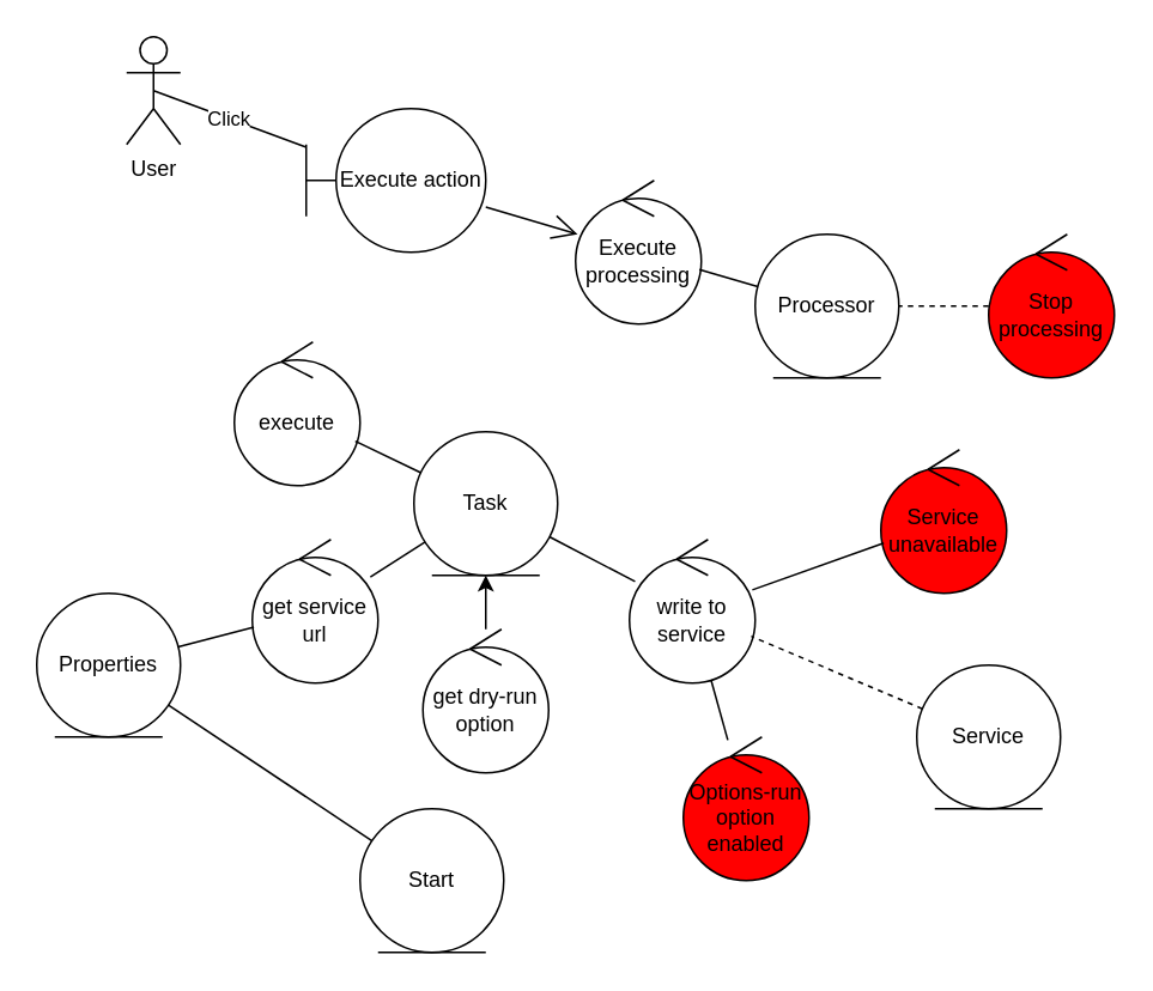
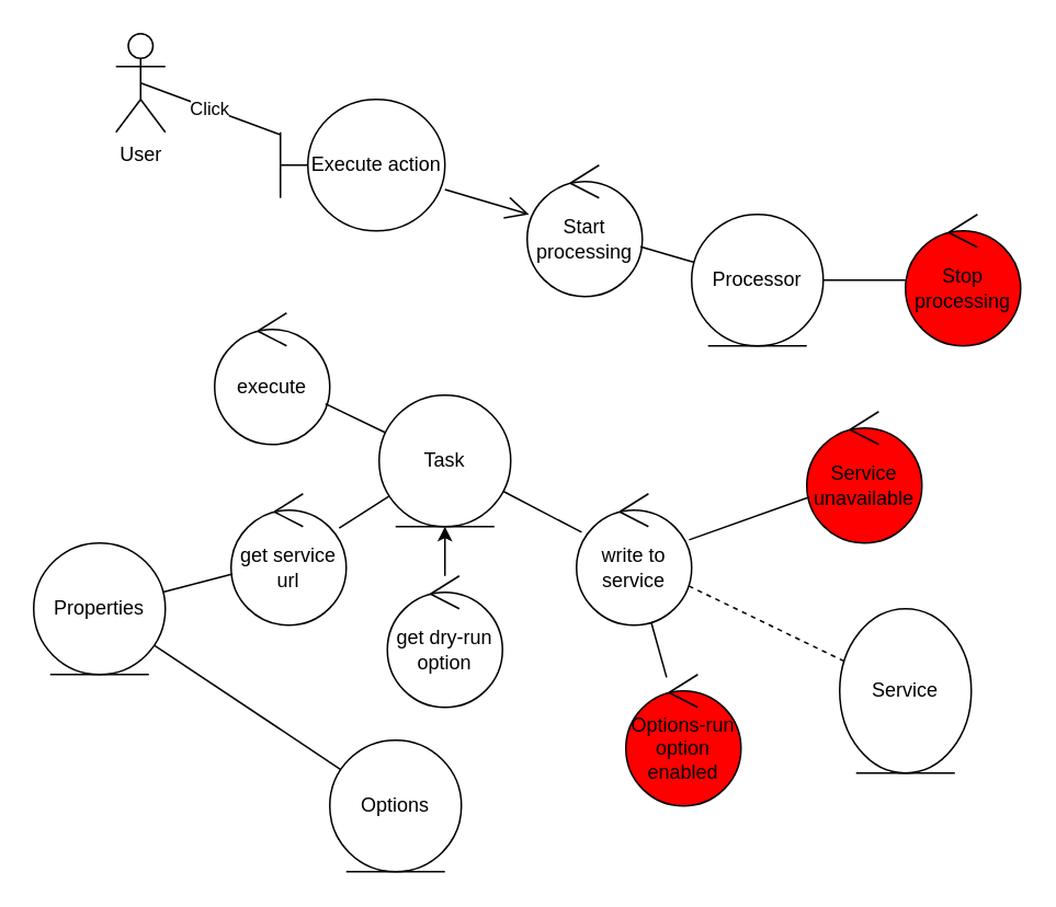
  <mxCell id="0" />
  <mxCell id="1" parent="0" />
  <mxCell id="2" value="User" style="shape=umlActor;verticalLabelPosition=bottom;labelBackgroundColor=#ffffff;verticalAlign=top;html=1;" vertex="1" parent="1"><mxGeometry x="70" y="20" width="30" height="60" as="geometry" /></mxCell>
  <mxCell id="3" value="Execute action" style="shape=umlBoundary;whiteSpace=wrap;html=1;labelBackgroundColor=none;fillColor=#FFFFFF;" vertex="1" parent="1"><mxGeometry x="170" y="60" width="100" height="80" as="geometry" /></mxCell>
  <mxCell id="4" value="Click" style="endArrow=none;html=1;exitX=0.5;exitY=0.5;exitDx=0;exitDy=0;exitPerimeter=0;" edge="1" parent="1" source="2" target="3"><mxGeometry relative="1" as="geometry"><mxPoint x="185" y="50" as="sourcePoint" /><mxPoint x="330" y="102.051" as="targetPoint" /></mxGeometry></mxCell>
  <mxCell id="5" value="&lt;div&gt;Processor&lt;/div&gt;" style="ellipse;shape=umlEntity;whiteSpace=wrap;html=1;labelBackgroundColor=none;fillColor=#FFFFFF;" vertex="1" parent="1"><mxGeometry x="420" y="130" width="80" height="80" as="geometry" /></mxCell>
  <mxCell id="6" value="" style="endArrow=open;html=1;startArrow=none;startFill=0;endFill=0;endSize=12;" edge="1" parent="1" source="3" target="7"><mxGeometry relative="1" as="geometry"><mxPoint x="185" y="50" as="sourcePoint" /><mxPoint x="292.503" y="195.252" as="targetPoint" /></mxGeometry></mxCell>
- <mxCell id="7" value="Execute processing" style="ellipse;shape=umlControl;whiteSpace=wrap;html=1;" vertex="1" parent="1"><mxGeometry x="320" y="100" width="70" height="80" as="geometry" /></mxCell>
+ <mxCell id="7" value="Start processing" style="ellipse;shape=umlControl;whiteSpace=wrap;html=1;" vertex="1" parent="1"><mxGeometry x="320" y="100" width="70" height="80" as="geometry" /></mxCell>
  <mxCell id="8" value="" style="endArrow=none;html=1;" edge="1" parent="1" source="5" target="7"><mxGeometry relative="1" as="geometry"><mxPoint x="345.654" y="-178.2" as="sourcePoint" /><mxPoint x="305" y="-147.5" as="targetPoint" /></mxGeometry></mxCell>
  <mxCell id="9" value="Task" style="ellipse;shape=umlEntity;whiteSpace=wrap;html=1;labelBackgroundColor=none;fillColor=#FFFFFF;" vertex="1" parent="1"><mxGeometry x="230" y="240" width="80" height="80" as="geometry" /></mxCell>
  <mxCell id="10" value="execute" style="ellipse;shape=umlControl;whiteSpace=wrap;html=1;" vertex="1" parent="1"><mxGeometry x="130" y="190" width="70" height="80" as="geometry" /></mxCell>
  <mxCell id="11" value="" style="endArrow=none;html=1;" edge="1" parent="1" source="10" target="9"><mxGeometry width="50" height="50" relative="1" as="geometry"><mxPoint x="436.886" y="318.785" as="sourcePoint" /><mxPoint x="476.879" y="262.641" as="targetPoint" /></mxGeometry></mxCell>
  <mxCell id="12" value="write to service" style="ellipse;shape=umlControl;whiteSpace=wrap;html=1;" vertex="1" parent="1"><mxGeometry x="350" y="300" width="70" height="80" as="geometry" /></mxCell>
  <mxCell id="13" value="" style="endArrow=none;html=1;" edge="1" parent="1" source="12" target="9"><mxGeometry relative="1" as="geometry"><mxPoint x="286.603" y="602.81" as="sourcePoint" /><mxPoint x="494.884" y="489.154" as="targetPoint" /></mxGeometry></mxCell>
  <mxCell id="14" value="" style="endArrow=none;html=1;dashed=1;" edge="1" parent="1" source="15" target="12"><mxGeometry relative="1" as="geometry"><mxPoint x="475.444" y="313.071" as="sourcePoint" /><mxPoint x="560.265" y="496.155" as="targetPoint" /></mxGeometry></mxCell>
- <mxCell id="15" value="Service" style="ellipse;shape=umlEntity;whiteSpace=wrap;html=1;labelBackgroundColor=none;fillColor=#FFFFFF;" vertex="1" parent="1"><mxGeometry x="510" y="370" width="80" height="80" as="geometry" /></mxCell>
+ <mxCell id="15" value="Service" style="ellipse;shape=umlEntity;whiteSpace=wrap;html=1;labelBackgroundColor=none;fillColor=#FFFFFF;" vertex="1" parent="1"><mxGeometry x="510" y="370" width="80" height="100" as="geometry" /></mxCell>
  <mxCell id="16" value="Properties" style="ellipse;shape=umlEntity;whiteSpace=wrap;html=1;labelBackgroundColor=none;fillColor=#FFFFFF;" vertex="1" parent="1"><mxGeometry x="20" y="330" width="80" height="80" as="geometry" /></mxCell>
  <mxCell id="17" value="get service url" style="ellipse;shape=umlControl;whiteSpace=wrap;html=1;" vertex="1" parent="1"><mxGeometry x="140" y="300" width="70" height="80" as="geometry" /></mxCell>
  <mxCell id="18" value="" style="endArrow=none;html=1;" edge="1" parent="1" source="16" target="17"><mxGeometry width="50" height="50" relative="1" as="geometry"><mxPoint x="207.364" y="255.23" as="sourcePoint" /><mxPoint x="243.886" y="272.803" as="targetPoint" /></mxGeometry></mxCell>
  <mxCell id="19" value="" style="endArrow=none;html=1;" edge="1" parent="1" source="17" target="9"><mxGeometry width="50" height="50" relative="1" as="geometry"><mxPoint x="207.364" y="255.23" as="sourcePoint" /><mxPoint x="243.886" y="272.803" as="targetPoint" /></mxGeometry></mxCell>
  <mxCell id="20" value="Service unavailable" style="ellipse;shape=umlControl;whiteSpace=wrap;html=1;fillColor=#FF0000;" vertex="1" parent="1"><mxGeometry x="490" y="250" width="70" height="80" as="geometry" /></mxCell>
  <mxCell id="21" value="" style="endArrow=none;html=1;" edge="1" parent="1" source="20" target="12"><mxGeometry relative="1" as="geometry"><mxPoint x="510.081" y="377.46" as="sourcePoint" /><mxPoint x="439.936" y="372.409" as="targetPoint" /></mxGeometry></mxCell>
  <mxCell id="22" value="Stop processing" style="ellipse;shape=umlControl;whiteSpace=wrap;html=1;fillColor=#FF0000;" vertex="1" parent="1"><mxGeometry x="550" y="130" width="70" height="80" as="geometry" /></mxCell>
- <mxCell id="23" value="" style="endArrow=none;html=1;dashed=1;" edge="1" parent="1" source="22" target="5"><mxGeometry relative="1" as="geometry"><mxPoint x="578.66" y="196.34" as="sourcePoint" /><mxPoint x="521.34" y="253.66" as="targetPoint" /></mxGeometry></mxCell>
+ <mxCell id="23" value="" style="endArrow=none;html=1;" edge="1" parent="1" source="22" target="5"><mxGeometry relative="1" as="geometry"><mxPoint x="578.66" y="196.34" as="sourcePoint" /><mxPoint x="521.34" y="253.66" as="targetPoint" /></mxGeometry></mxCell>
  <mxCell id="24" value="Options-run option enabled" style="ellipse;shape=umlControl;whiteSpace=wrap;html=1;fillColor=#FF0000;" vertex="1" parent="1"><mxGeometry x="380" y="410" width="70" height="80" as="geometry" /></mxCell>
  <mxCell id="25" value="" style="endArrow=none;html=1;" edge="1" parent="1" source="24" target="12"><mxGeometry relative="1" as="geometry"><mxPoint x="523.177" y="404.378" as="sourcePoint" /><mxPoint x="427.812" y="363.92" as="targetPoint" /></mxGeometry></mxCell>
- <mxCell id="26" value="Start" style="ellipse;shape=umlEntity;whiteSpace=wrap;html=1;labelBackgroundColor=none;fillColor=#FFFFFF;" vertex="1" parent="1"><mxGeometry x="200" y="450" width="80" height="80" as="geometry" /></mxCell>
+ <mxCell id="26" value="Options" style="ellipse;shape=umlEntity;whiteSpace=wrap;html=1;labelBackgroundColor=none;fillColor=#FFFFFF;" vertex="1" parent="1"><mxGeometry x="200" y="450" width="80" height="80" as="geometry" /></mxCell>
  <mxCell id="27" value="get dry-run option" style="ellipse;shape=umlControl;whiteSpace=wrap;html=1;" vertex="1" parent="1"><mxGeometry x="235" y="350" width="70" height="80" as="geometry" /></mxCell>
  <mxCell id="28" value="" style="endArrow=classic;html=1;" edge="1" parent="1" source="27" target="9"><mxGeometry width="50" height="50" relative="1" as="geometry"><mxPoint x="215.731" y="330.856" as="sourcePoint" /><mxPoint x="246.18" y="311.36" as="targetPoint" /></mxGeometry></mxCell>
  <mxCell id="29" value="" style="endArrow=none;html=1;" edge="1" parent="1" source="26" target="16"><mxGeometry width="50" height="50" relative="1" as="geometry"><mxPoint x="280" y="360" as="sourcePoint" /><mxPoint x="280" y="330" as="targetPoint" /></mxGeometry></mxCell>
